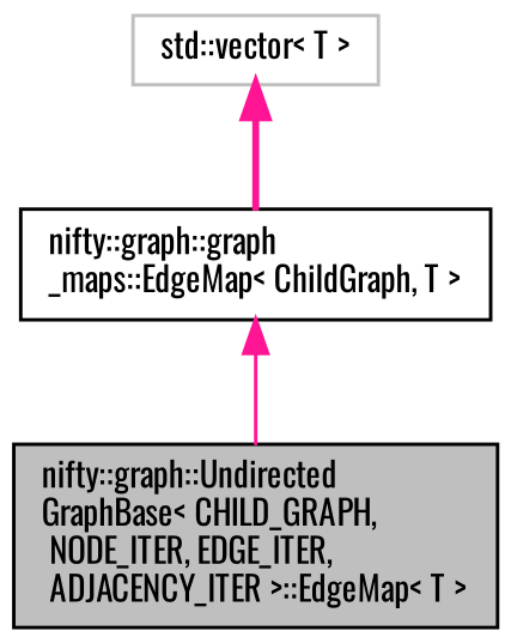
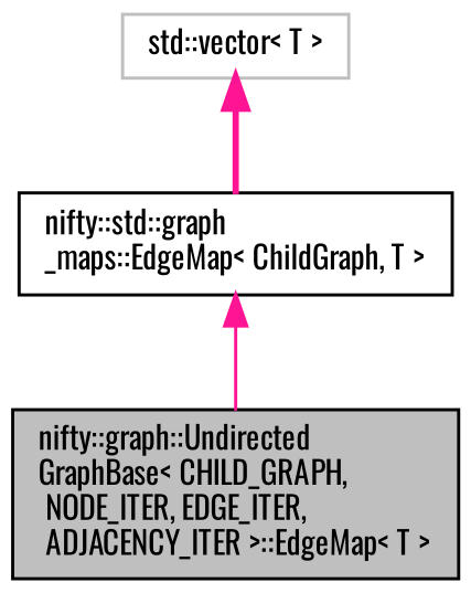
  digraph {
    fontname=Oswald
    node [color=black fillcolor=white fontname=Oswald fontsize=10 shape=record style=filled]
    edge [color=deeppink dir=back fontname=Oswald fontsize=10 labelfontname=Helvetica labelfontsize=10]
    n1 [fillcolor=grey75 fontcolor=black height=0.2 label="nifty::graph::Undirected\lGraphBase\< CHILD_GRAPH,\l NODE_ITER, EDGE_ITER,\l ADJACENCY_ITER \>::EdgeMap\< T \>" width=0.4]
-   n2 [height=0.2 label="nifty::graph::graph\l_maps::EdgeMap\< ChildGraph, T \>" width=0.4]
+   n2 [height=0.2 label="nifty::std::graph\l_maps::EdgeMap\< ChildGraph, T \>" width=0.4]
    n3 [color=grey75 height=0.2 label="std::vector\< T \>" width=0.4]
    n2 -> n1 [style=solid]
    n3 -> n2 [style=bold]
  }
